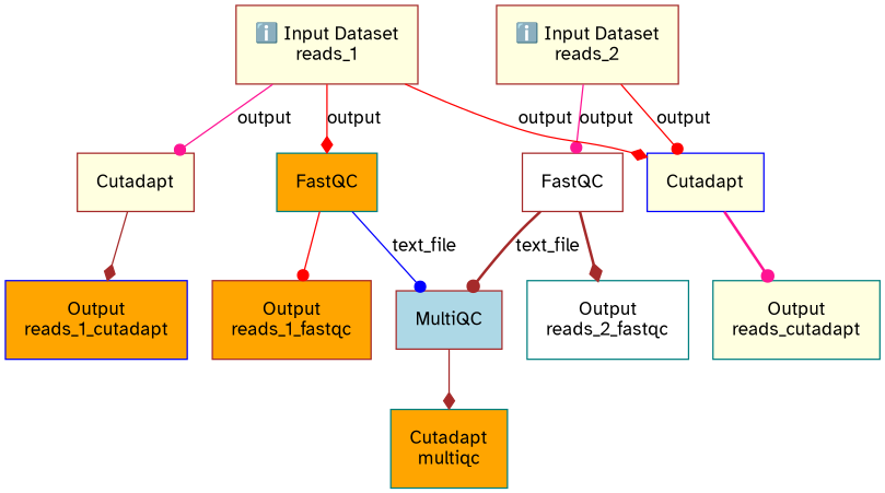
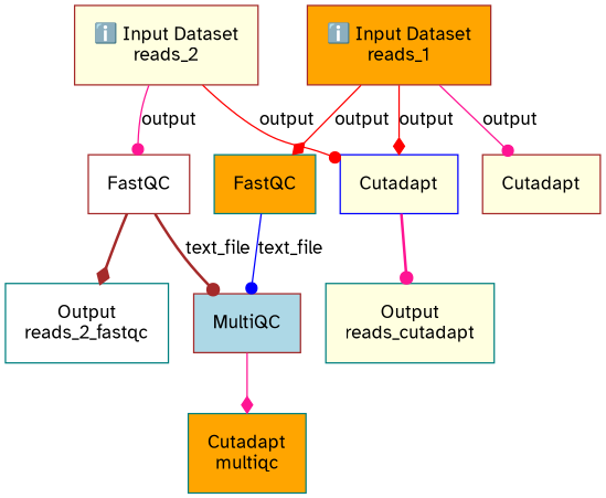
  digraph {
    node [color=brown fillcolor=lightyellow fontname="Atkinson Hyperlegible" margin="0.2,0.2" shape=box style=filled]
    edge [arrowhead=dot color=red fontname="Atkinson Hyperlegible" style=solid]
    n1 [label="ℹ️ Input Dataset\nreads_2"]
    n2 [fillcolor=white label=FastQC]
    n3 [color=blue label=Cutadapt]
    n4 [color=teal fillcolor=white label="Output\nreads_2_fastqc"]
    n5 [fillcolor=lightblue label=MultiQC]
    n6 [color=teal label="Output\nreads_cutadapt"]
-   n7 [label="ℹ️ Input Dataset\nreads_1"]
+   n7 [fillcolor=orange label="ℹ️ Input Dataset\nreads_1"]
    n8 [label=Cutadapt]
    n9 [color=teal fillcolor=orange label=FastQC]
-   n10 [color=blue fillcolor=orange label="Output\nreads_1_cutadapt"]
-   n11 [fillcolor=orange label="Output\nreads_1_fastqc"]
    n12 [color=teal fillcolor=orange label="Cutadapt\nmultiqc"]
    n1 -> n2 [color=deeppink label=output]
    n1 -> n3 [label=output]
    n2 -> n4 [arrowhead=diamond color=brown style=bold]
    n2 -> n5 [color=brown label=text_file style=bold]
    n3 -> n6 [color=deeppink style=bold]
-   n5 -> n12 [arrowhead=diamond color=brown]
+   n5 -> n12 [arrowhead=diamond color=deeppink]
    n7 -> n3 [arrowhead=diamond label=output]
    n7 -> n8 [color=deeppink label=output]
    n7 -> n9 [arrowhead=diamond label=output]
-   n8 -> n10 [arrowhead=diamond color=brown]
    n9 -> n5 [color=blue label=text_file]
-   n9 -> n11
  }
